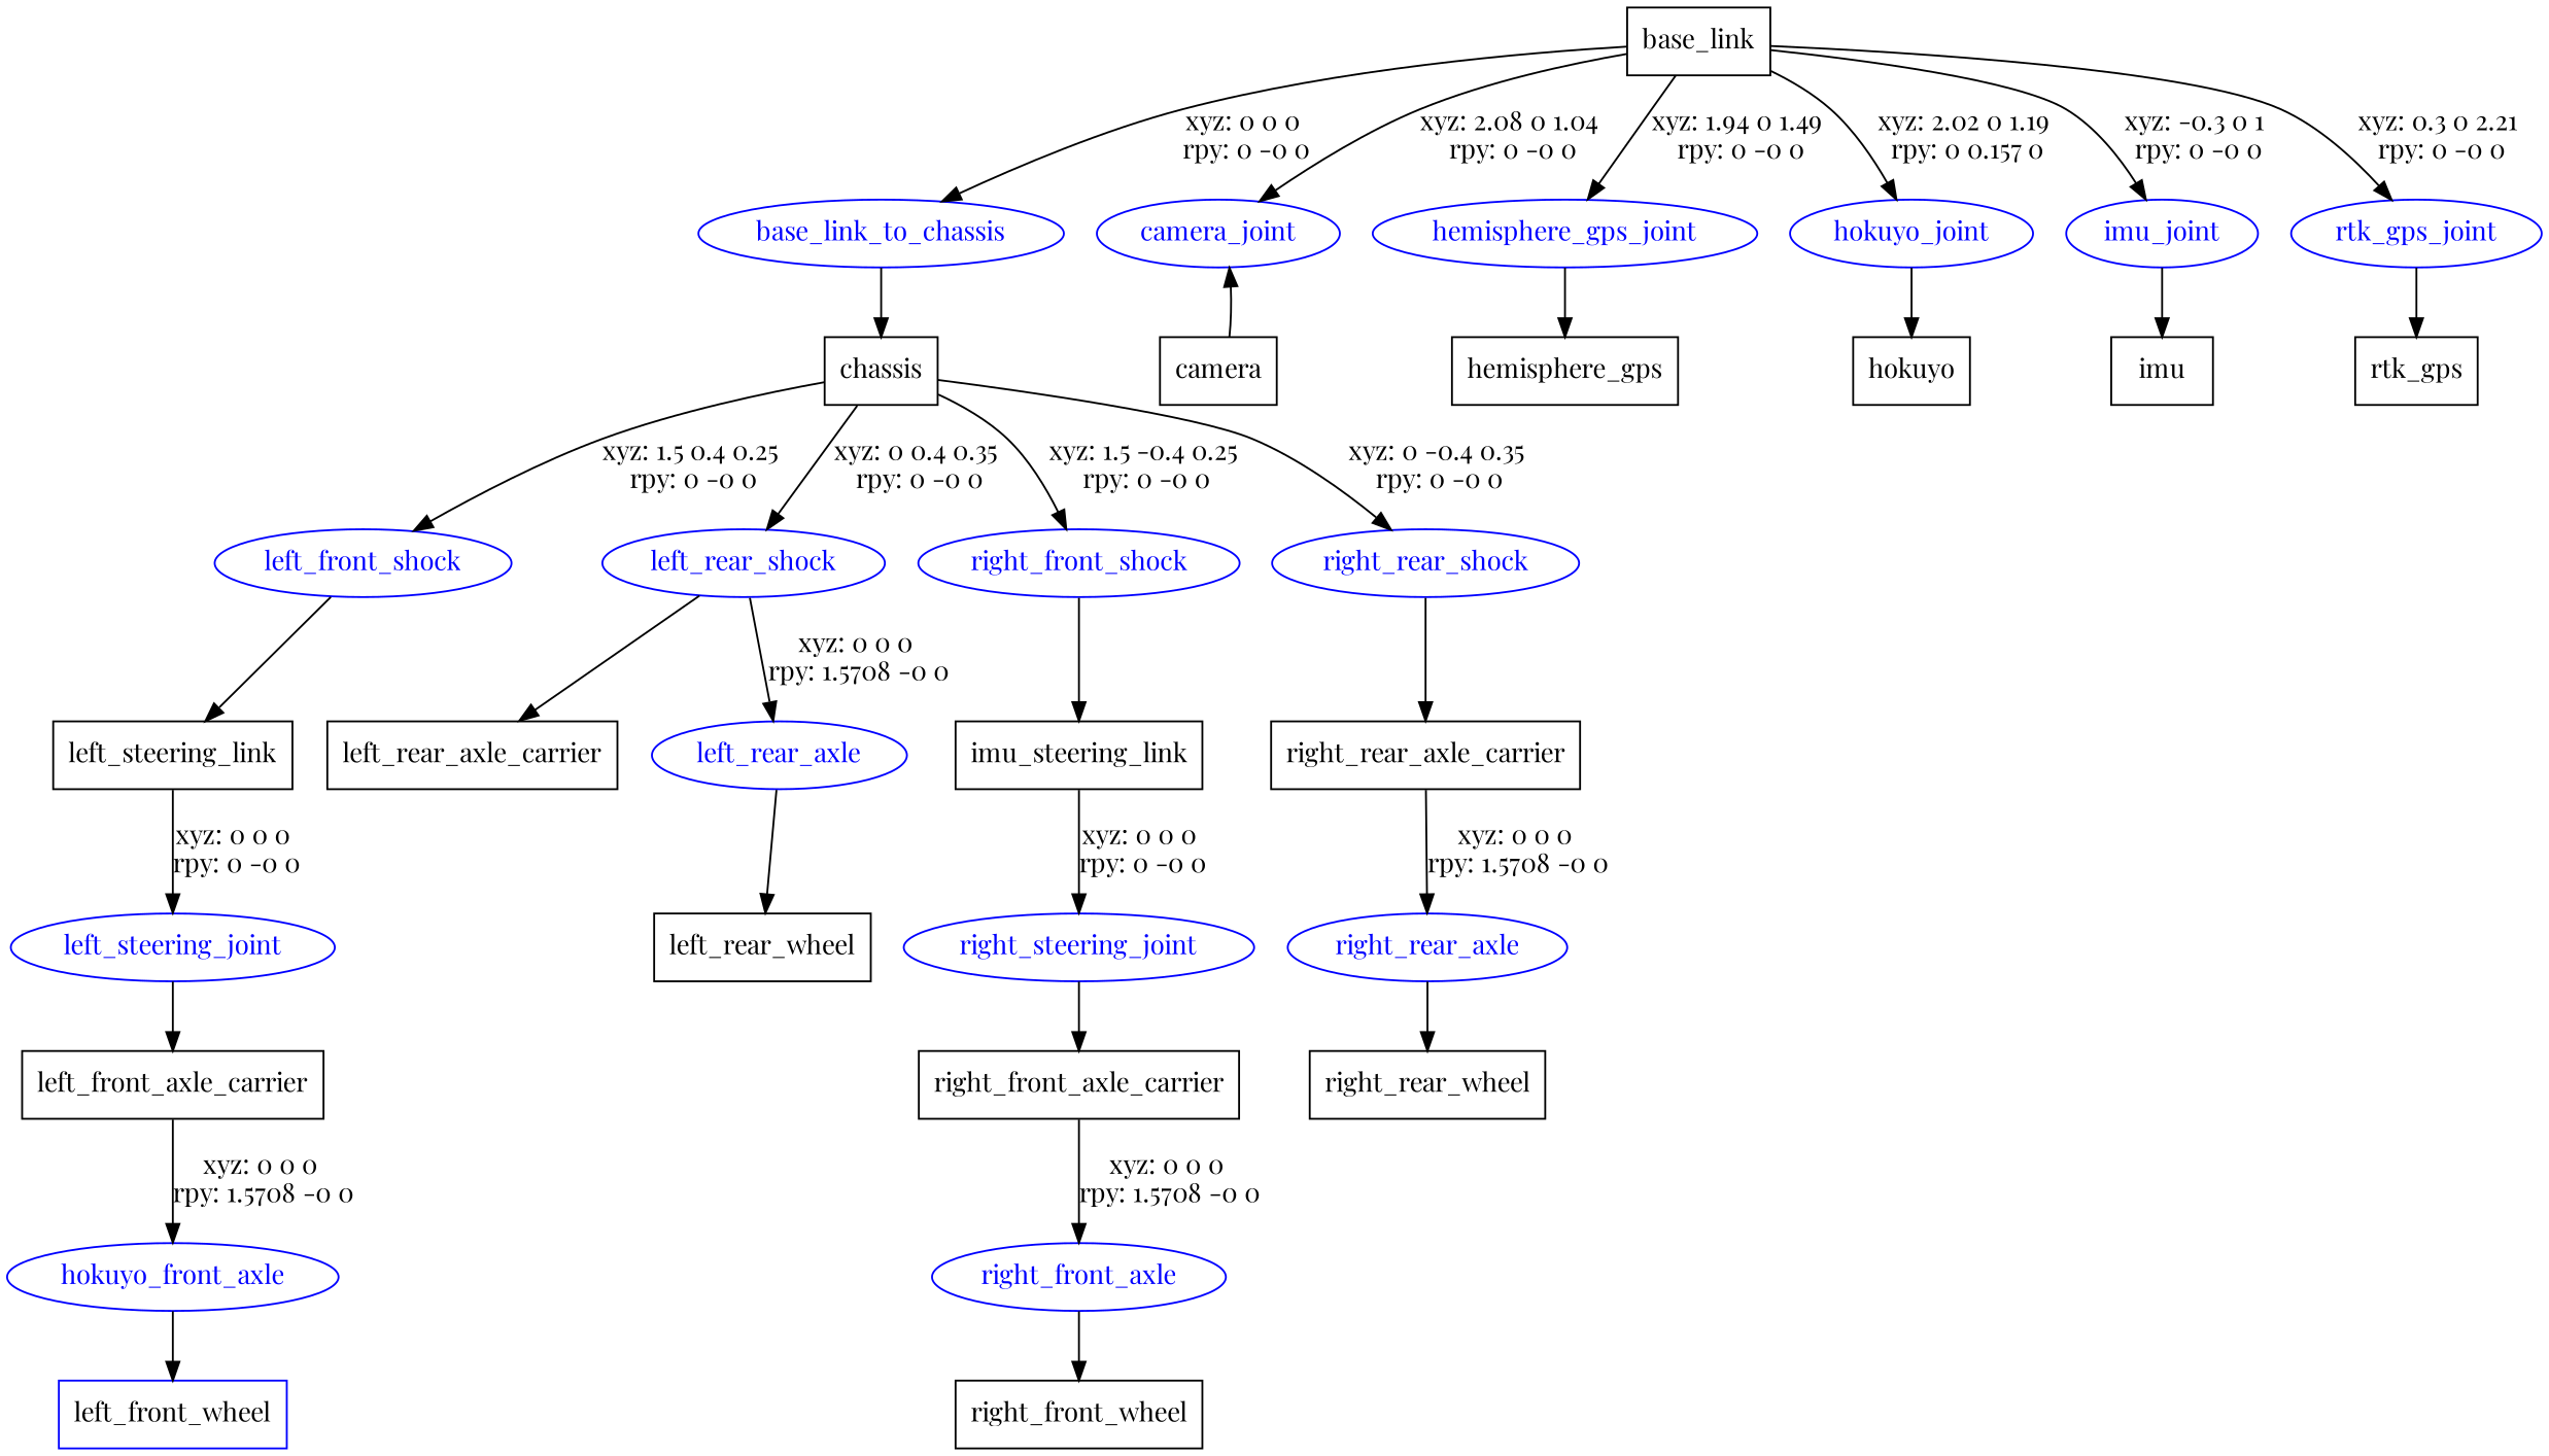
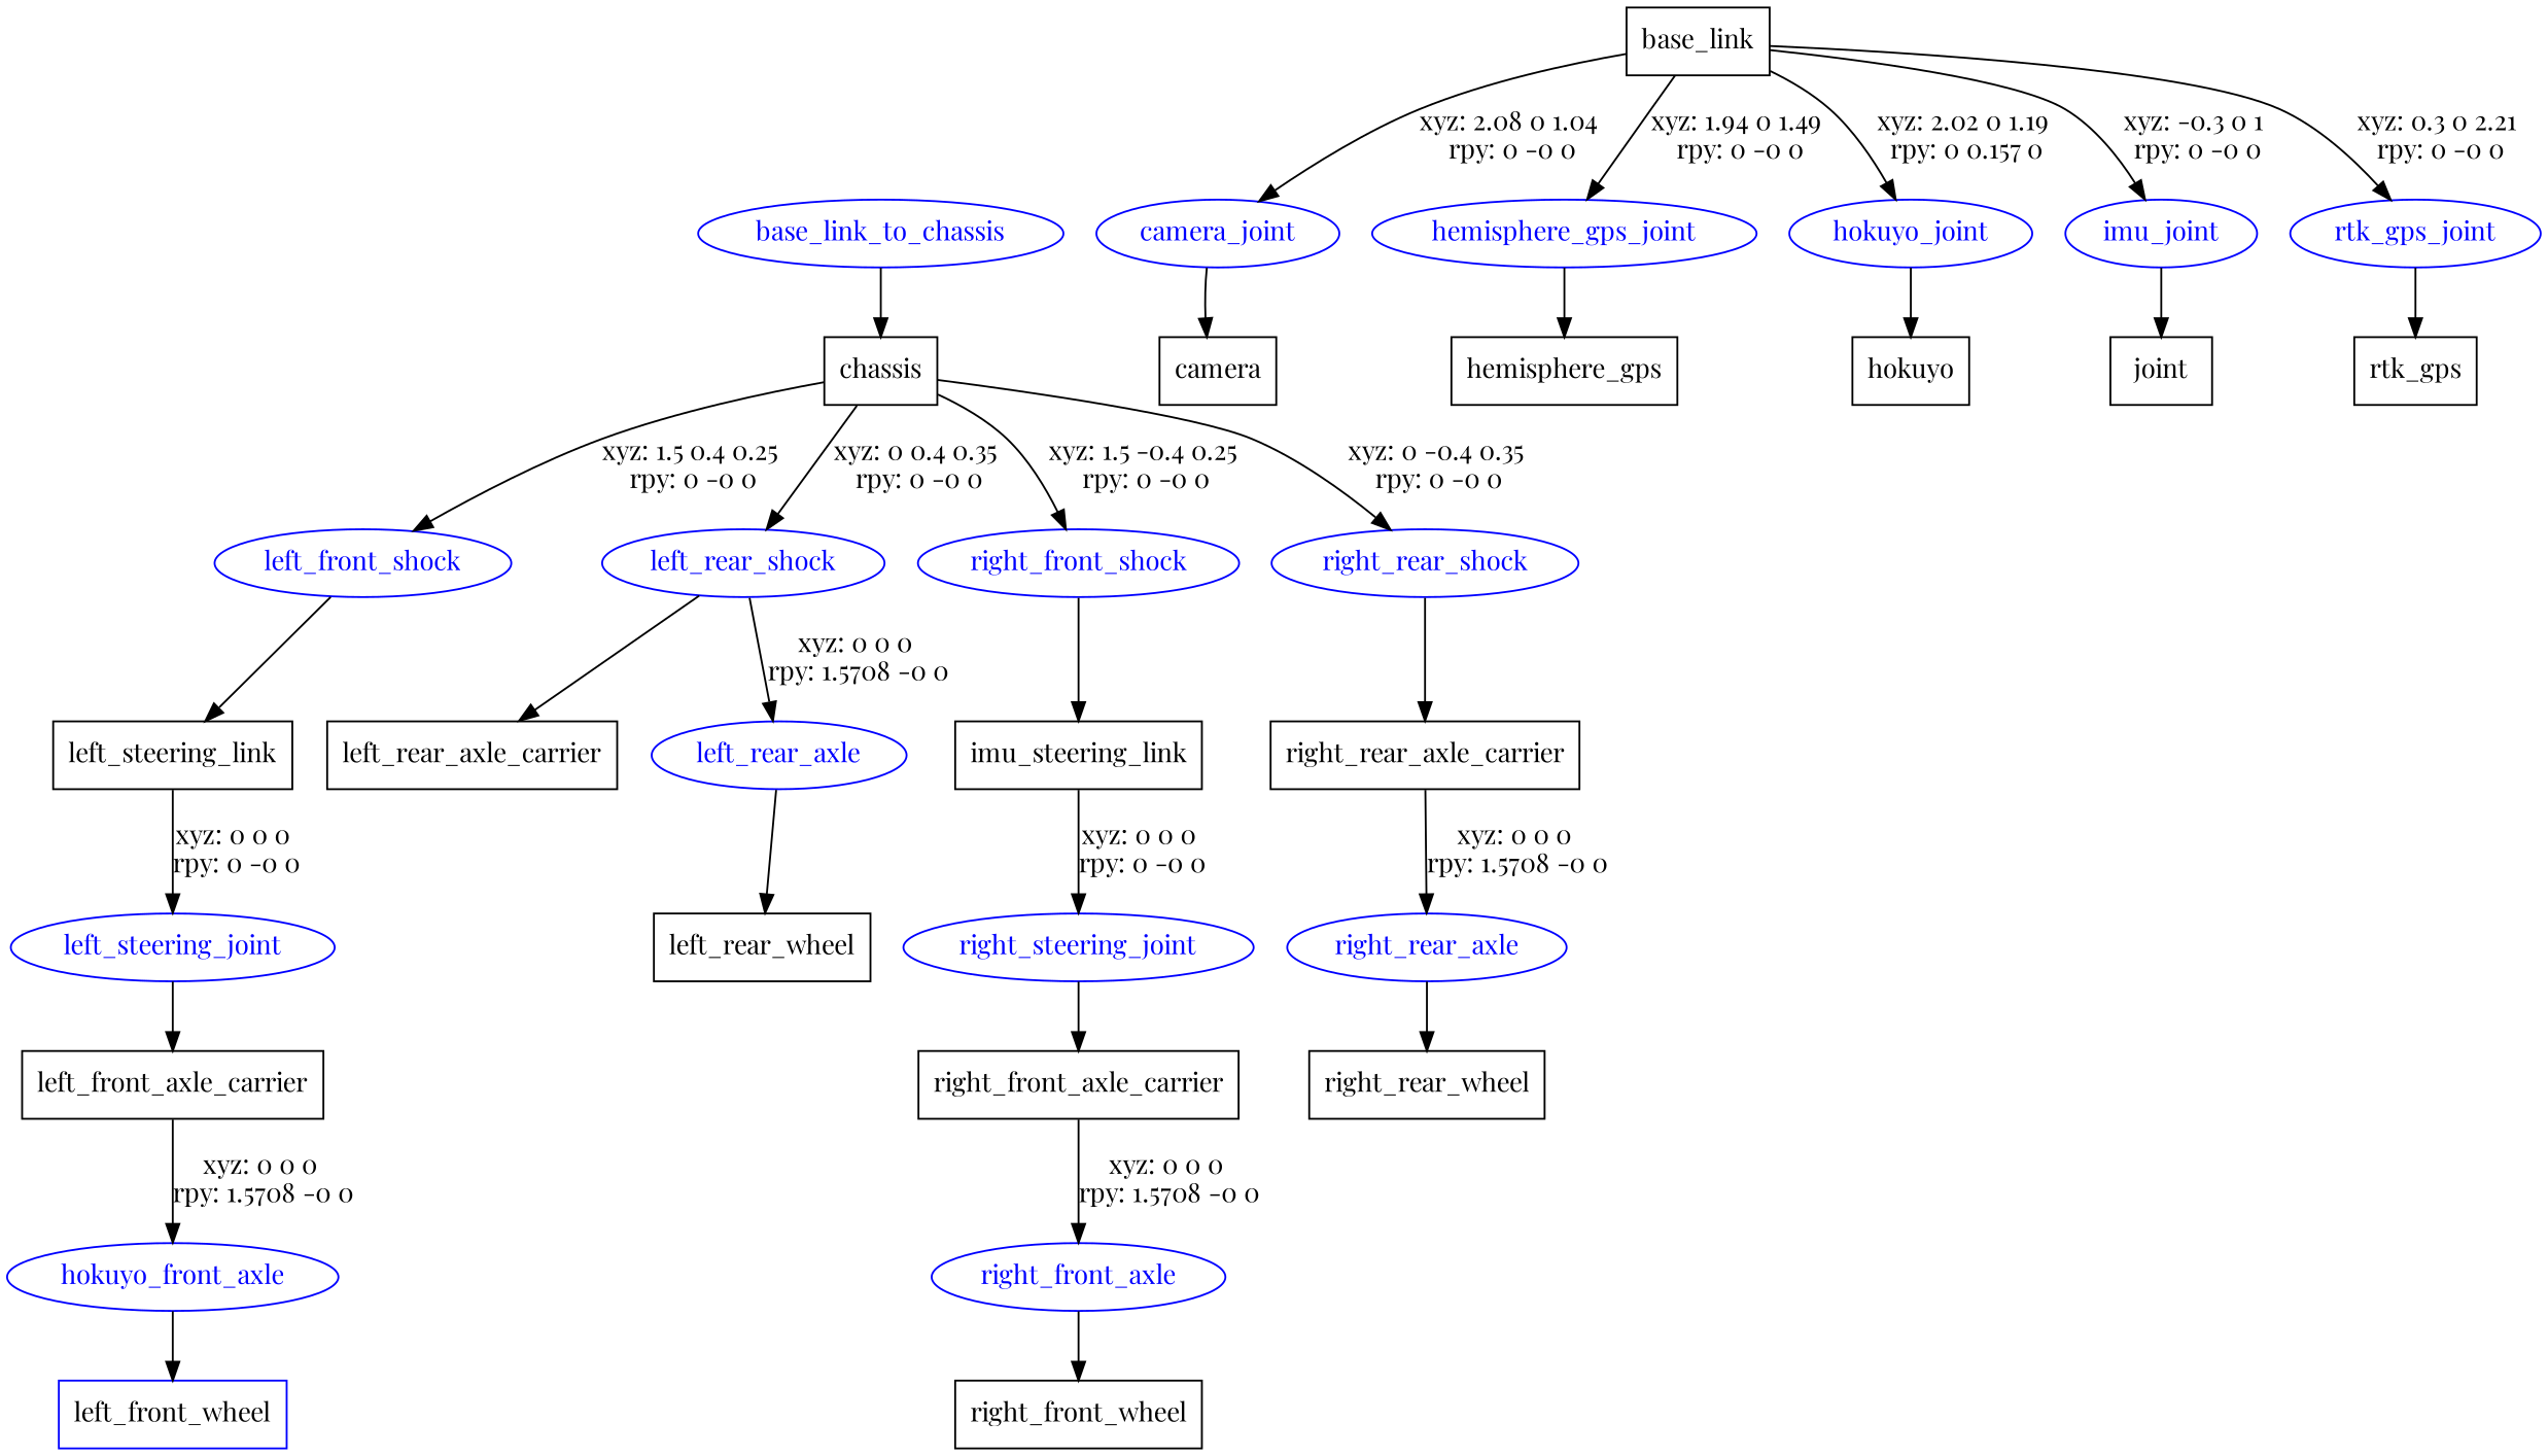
  digraph {
    fontname="Playfair Display"
    node [fontname="Playfair Display" shape=box color=blue]
    edge [fontname="Playfair Display"]
    n1 [label=base_link color=""]
    base_link_to_chassis [fontcolor=blue shape=ellipse]
    camera_joint [fontcolor=blue shape=ellipse]
    hemisphere_gps_joint [fontcolor=blue shape=ellipse]
    hokuyo_joint [fontcolor=blue shape=ellipse]
    imu_joint [fontcolor=blue shape=ellipse]
    rtk_gps_joint [fontcolor=blue shape=ellipse]
    n8 [label=chassis color=""]
    n9 [label=camera color=""]
    n10 [label=hemisphere_gps color=""]
    n11 [label=hokuyo color=""]
-   n12 [label=imu color=""]
+   n12 [label=joint color=""]
    n13 [label=rtk_gps color=""]
    left_front_shock [fontcolor=blue shape=ellipse]
    left_rear_shock [fontcolor=blue shape=ellipse]
    right_front_shock [fontcolor=blue shape=ellipse]
    right_rear_shock [fontcolor=blue shape=ellipse]
    n18 [label=left_steering_link color=""]
    n19 [label=left_rear_axle_carrier color=""]
    left_rear_axle [fontcolor=blue shape=ellipse]
    n21 [label=imu_steering_link color=""]
    n22 [label=right_rear_axle_carrier color=""]
    left_steering_joint [fontcolor=blue shape=ellipse]
    n24 [label=left_front_axle_carrier color=""]
    n25 [fontcolor=blue label=hokuyo_front_axle shape=ellipse]
    n26 [label=left_front_wheel]
    n27 [label=left_rear_wheel color=""]
    right_steering_joint [fontcolor=blue shape=ellipse]
    n29 [label=right_front_axle_carrier color=""]
    right_front_axle [fontcolor=blue shape=ellipse]
    n31 [label=right_front_wheel color=""]
    right_rear_axle [fontcolor=blue shape=ellipse]
    n33 [label=right_rear_wheel color=""]
-   n1 -> base_link_to_chassis [label="xyz: 0 0 0 \nrpy: 0 -0 0"]
    n1 -> camera_joint [label="xyz: 2.08 0 1.04 \nrpy: 0 -0 0"]
    n1 -> hemisphere_gps_joint [label="xyz: 1.94 0 1.49 \nrpy: 0 -0 0"]
    n1 -> hokuyo_joint [label="xyz: 2.02 0 1.19 \nrpy: 0 0.157 0"]
    n1 -> imu_joint [label="xyz: -0.3 0 1 \nrpy: 0 -0 0"]
    n1 -> rtk_gps_joint [label="xyz: 0.3 0 2.21 \nrpy: 0 -0 0"]
    base_link_to_chassis -> n8
-   n9 -> camera_joint
+   camera_joint -> n9
    hemisphere_gps_joint -> n10
    hokuyo_joint -> n11
    imu_joint -> n12
    rtk_gps_joint -> n13
    n8 -> left_front_shock [label="xyz: 1.5 0.4 0.25 \nrpy: 0 -0 0"]
    n8 -> left_rear_shock [label="xyz: 0 0.4 0.35 \nrpy: 0 -0 0"]
    n8 -> right_front_shock [label="xyz: 1.5 -0.4 0.25 \nrpy: 0 -0 0"]
    n8 -> right_rear_shock [label="xyz: 0 -0.4 0.35 \nrpy: 0 -0 0"]
    left_front_shock -> n18
    left_rear_shock -> n19
    left_rear_shock -> left_rear_axle [label="xyz: 0 0 0 \nrpy: 1.5708 -0 0"]
    right_front_shock -> n21
    right_rear_shock -> n22
    n18 -> left_steering_joint [label="xyz: 0 0 0 \nrpy: 0 -0 0"]
    left_rear_axle -> n27
    n21 -> right_steering_joint [label="xyz: 0 0 0 \nrpy: 0 -0 0"]
    n22 -> right_rear_axle [label="xyz: 0 0 0 \nrpy: 1.5708 -0 0"]
    left_steering_joint -> n24
    n24 -> n25 [label="xyz: 0 0 0 \nrpy: 1.5708 -0 0"]
    n25 -> n26
    right_steering_joint -> n29
    n29 -> right_front_axle [label="xyz: 0 0 0 \nrpy: 1.5708 -0 0"]
    right_front_axle -> n31
    right_rear_axle -> n33
  }
